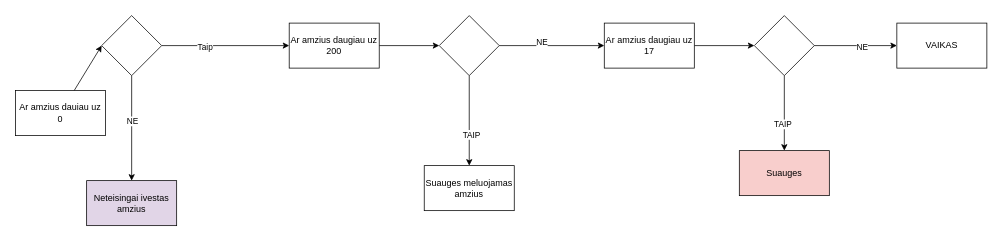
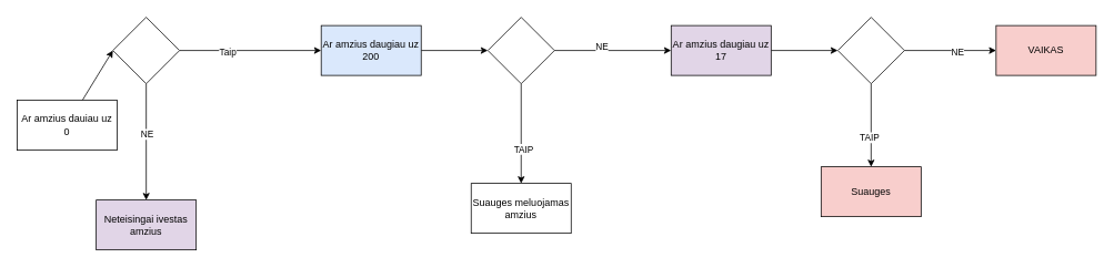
  <mxCell id="0" />
  <mxCell id="1" parent="0" />
  <mxCell id="2" style="edgeStyle=none;html=1;entryX=1;entryY=0.5;entryDx=0;entryDy=0;" edge="1" parent="1" source="3"><mxGeometry relative="1" as="geometry"><mxPoint x="135" y="60" as="targetPoint" /></mxGeometry></mxCell>
  <mxCell id="3" value="Ar amzius dauiau uz 0" style="rounded=0;whiteSpace=wrap;html=1;" vertex="1" parent="1"><mxGeometry x="20" y="120" width="120" height="60" as="geometry" /></mxCell>
  <mxCell id="4" style="edgeStyle=none;html=1;exitX=0.5;exitY=1;exitDx=0;exitDy=0;" edge="1" parent="1" source="8"><mxGeometry relative="1" as="geometry"><mxPoint x="175" y="240" as="targetPoint" /><mxPoint x="165" y="80" as="sourcePoint" /></mxGeometry></mxCell>
  <mxCell id="5" value="NE" style="edgeLabel;html=1;align=center;verticalAlign=middle;resizable=0;points=[];" vertex="1" connectable="0" parent="4"><mxGeometry x="0.246" relative="1" as="geometry"><mxPoint y="-27" as="offset" /></mxGeometry></mxCell>
  <mxCell id="6" style="edgeStyle=none;html=1;" edge="1" parent="1" source="8"><mxGeometry relative="1" as="geometry"><mxPoint x="385" y="60" as="targetPoint" /></mxGeometry></mxCell>
  <mxCell id="7" value="Taip" style="edgeLabel;html=1;align=center;verticalAlign=middle;resizable=0;points=[];" vertex="1" connectable="0" parent="6"><mxGeometry x="-0.328" y="-1" relative="1" as="geometry"><mxPoint as="offset" /></mxGeometry></mxCell>
  <mxCell id="8" value="" style="rhombus;whiteSpace=wrap;html=1;" vertex="1" parent="1"><mxGeometry x="135" y="20" width="80" height="80" as="geometry" /></mxCell>
  <mxCell id="9" value="Neteisingai ivestas amzius" style="rounded=0;whiteSpace=wrap;html=1;fillColor=#e1d5e7;" vertex="1" parent="1"><mxGeometry x="115" y="240" width="120" height="60" as="geometry" /></mxCell>
  <mxCell id="10" style="edgeStyle=none;html=1;entryX=0;entryY=0.5;entryDx=0;entryDy=0;" edge="1" parent="1" source="11" target="16"><mxGeometry relative="1" as="geometry" /></mxCell>
- <mxCell id="11" value="Ar amzius daugiau uz 200" style="rounded=0;whiteSpace=wrap;html=1;" vertex="1" parent="1"><mxGeometry x="385" y="30" width="120" height="60" as="geometry" /></mxCell>
+ <mxCell id="11" value="Ar amzius daugiau uz 200" style="rounded=0;whiteSpace=wrap;html=1;fillColor=#dae8fc;" vertex="1" parent="1"><mxGeometry x="385" y="30" width="120" height="60" as="geometry" /></mxCell>
  <mxCell id="12" style="edgeStyle=none;html=1;" edge="1" parent="1" source="16"><mxGeometry relative="1" as="geometry"><mxPoint x="805" y="60" as="targetPoint" /></mxGeometry></mxCell>
  <mxCell id="13" value="NE" style="edgeLabel;html=1;align=center;verticalAlign=middle;resizable=0;points=[];" vertex="1" connectable="0" parent="12"><mxGeometry x="-0.202" y="5" relative="1" as="geometry"><mxPoint as="offset" /></mxGeometry></mxCell>
  <mxCell id="14" style="edgeStyle=none;html=1;" edge="1" parent="1" source="16"><mxGeometry relative="1" as="geometry"><mxPoint x="625" y="220" as="targetPoint" /></mxGeometry></mxCell>
  <mxCell id="15" value="TAIP" style="edgeLabel;html=1;align=center;verticalAlign=middle;resizable=0;points=[];" vertex="1" connectable="0" parent="14"><mxGeometry x="0.302" y="2" relative="1" as="geometry"><mxPoint as="offset" /></mxGeometry></mxCell>
  <mxCell id="16" value="" style="rhombus;whiteSpace=wrap;html=1;" vertex="1" parent="1"><mxGeometry x="585" y="20" width="80" height="80" as="geometry" /></mxCell>
  <mxCell id="17" value="Suauges meluojamas amzius" style="rounded=0;whiteSpace=wrap;html=1;" vertex="1" parent="1"><mxGeometry x="565" y="220" width="120" height="60" as="geometry" /></mxCell>
  <mxCell id="18" style="edgeStyle=none;html=1;entryX=0;entryY=0.5;entryDx=0;entryDy=0;" edge="1" parent="1" source="19" target="24"><mxGeometry relative="1" as="geometry" /></mxCell>
- <mxCell id="19" value="Ar amzius daugiau uz 17" style="rounded=0;whiteSpace=wrap;html=1;" vertex="1" parent="1"><mxGeometry x="805" y="30" width="120" height="60" as="geometry" /></mxCell>
+ <mxCell id="19" value="Ar amzius daugiau uz 17" style="rounded=0;whiteSpace=wrap;html=1;fillColor=#e1d5e7;" vertex="1" parent="1"><mxGeometry x="805" y="30" width="120" height="60" as="geometry" /></mxCell>
  <mxCell id="20" style="edgeStyle=none;html=1;" edge="1" parent="1" source="24"><mxGeometry relative="1" as="geometry"><mxPoint x="1045" y="200" as="targetPoint" /></mxGeometry></mxCell>
  <mxCell id="21" value="TAIP" style="edgeLabel;html=1;align=center;verticalAlign=middle;resizable=0;points=[];" vertex="1" connectable="0" parent="20"><mxGeometry x="0.283" y="-3" relative="1" as="geometry"><mxPoint as="offset" /></mxGeometry></mxCell>
  <mxCell id="22" style="edgeStyle=none;html=1;" edge="1" parent="1" source="24"><mxGeometry relative="1" as="geometry"><mxPoint x="1195" y="60" as="targetPoint" /></mxGeometry></mxCell>
  <mxCell id="23" value="NE" style="edgeLabel;html=1;align=center;verticalAlign=middle;resizable=0;points=[];" vertex="1" connectable="0" parent="22"><mxGeometry x="0.153" y="-1" relative="1" as="geometry"><mxPoint as="offset" /></mxGeometry></mxCell>
  <mxCell id="24" value="" style="rhombus;whiteSpace=wrap;html=1;" vertex="1" parent="1"><mxGeometry x="1005" y="20" width="80" height="80" as="geometry" /></mxCell>
  <mxCell id="25" value="Suauges" style="rounded=0;whiteSpace=wrap;html=1;fillColor=#f8cecc;" vertex="1" parent="1"><mxGeometry x="985" y="200" width="120" height="60" as="geometry" /></mxCell>
- <mxCell id="26" value="VAIKAS" style="rounded=0;whiteSpace=wrap;html=1;" vertex="1" parent="1"><mxGeometry x="1195" y="30" width="120" height="60" as="geometry" /></mxCell>
+ <mxCell id="26" value="VAIKAS" style="rounded=0;whiteSpace=wrap;html=1;fillColor=#f8cecc;" vertex="1" parent="1"><mxGeometry x="1195" y="30" width="120" height="60" as="geometry" /></mxCell>
